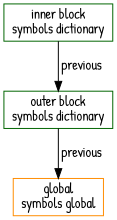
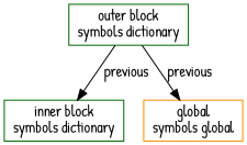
  digraph {
    fontname="Patrick Hand"
    node [color=darkgreen fontname="Patrick Hand" shape=box]
    edge [fontname="Patrick Hand"]
    n1 [label="inner block\nsymbols dictionary"]
    n2 [label="outer block\nsymbols dictionary"]
    n3 [color=darkorange label="global\nsymbols global"]
-   n1 -> n2 [label=" previous"]
+   n2 -> n1 [label=" previous"]
    n2 -> n3 [label=" previous"]
  }
